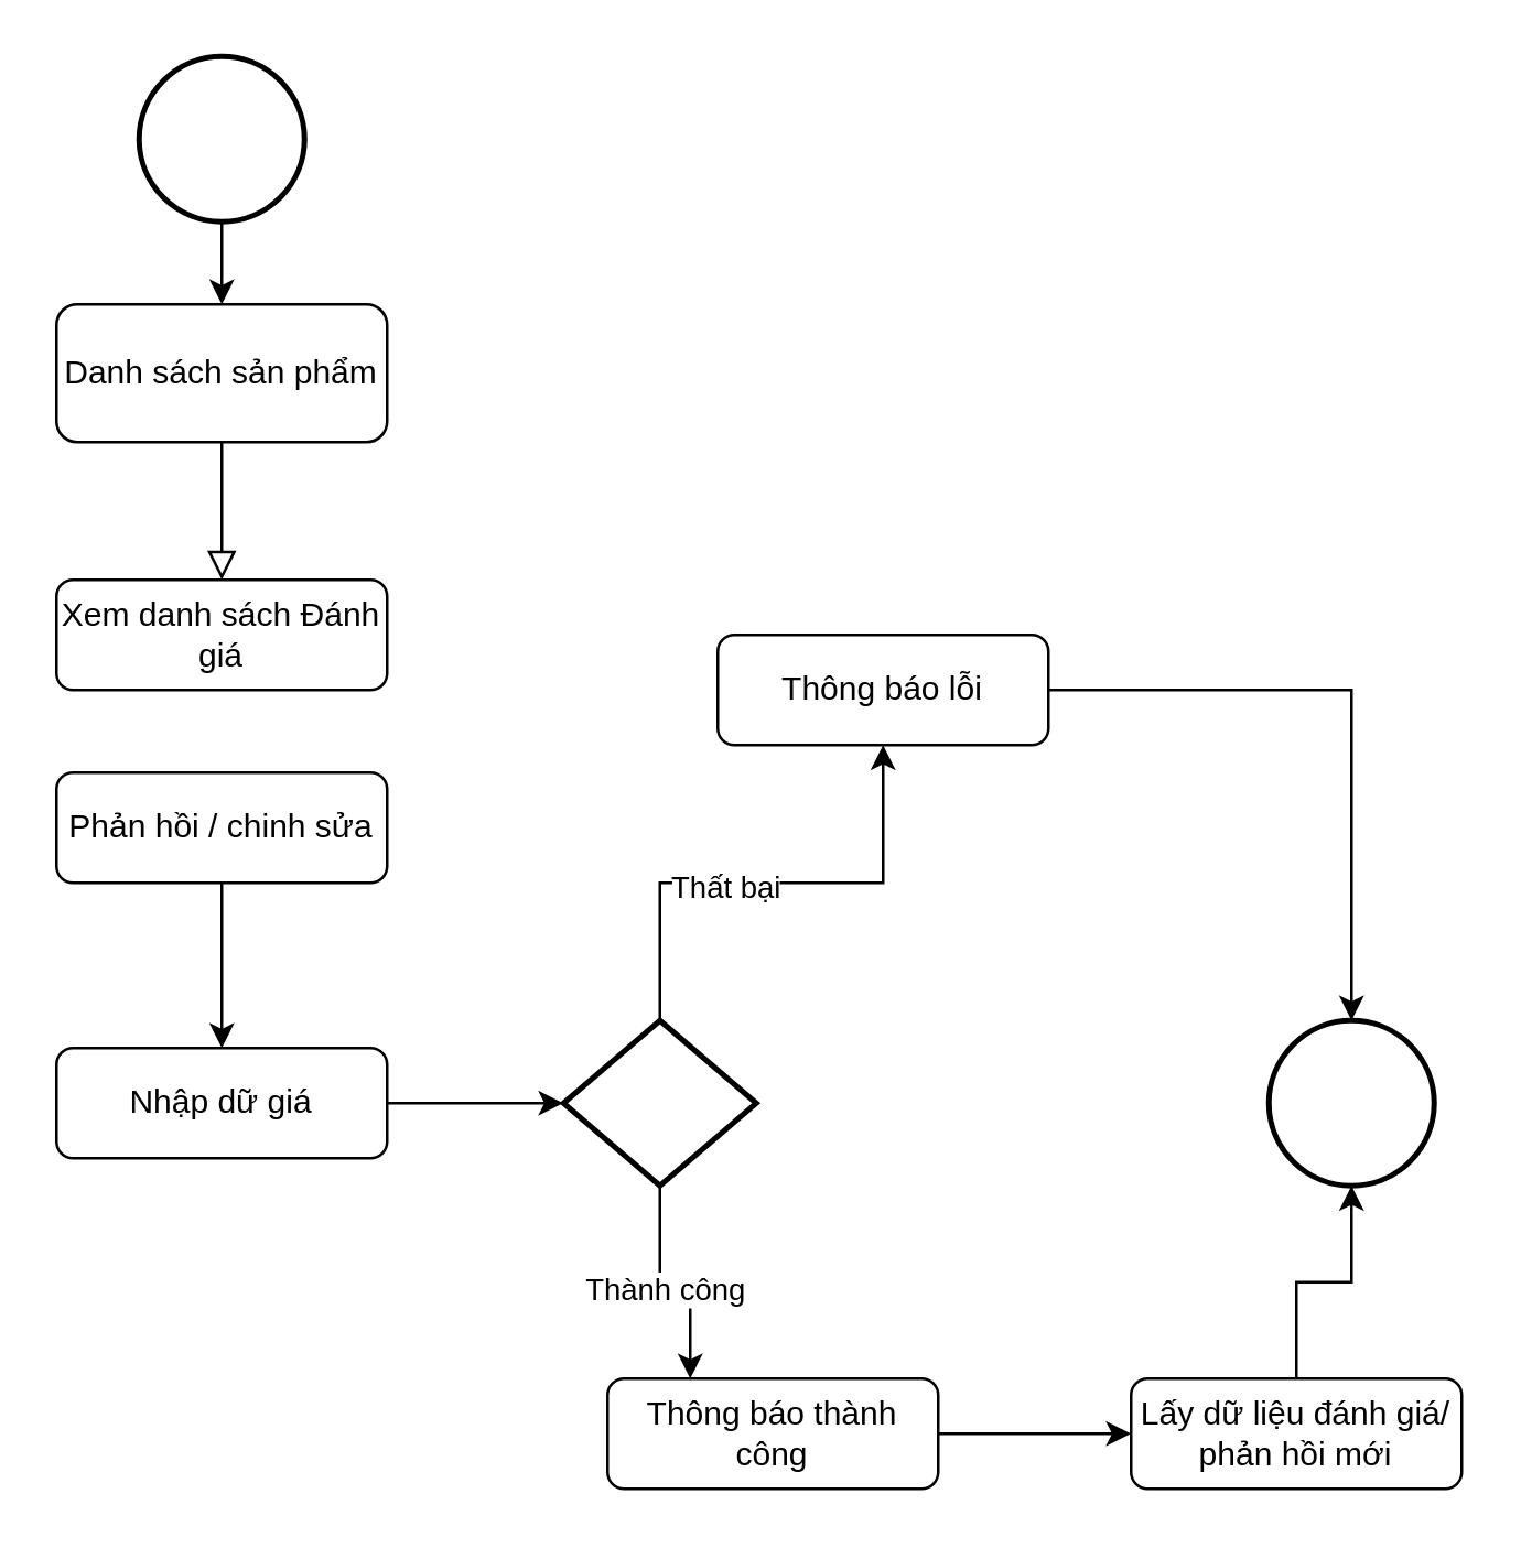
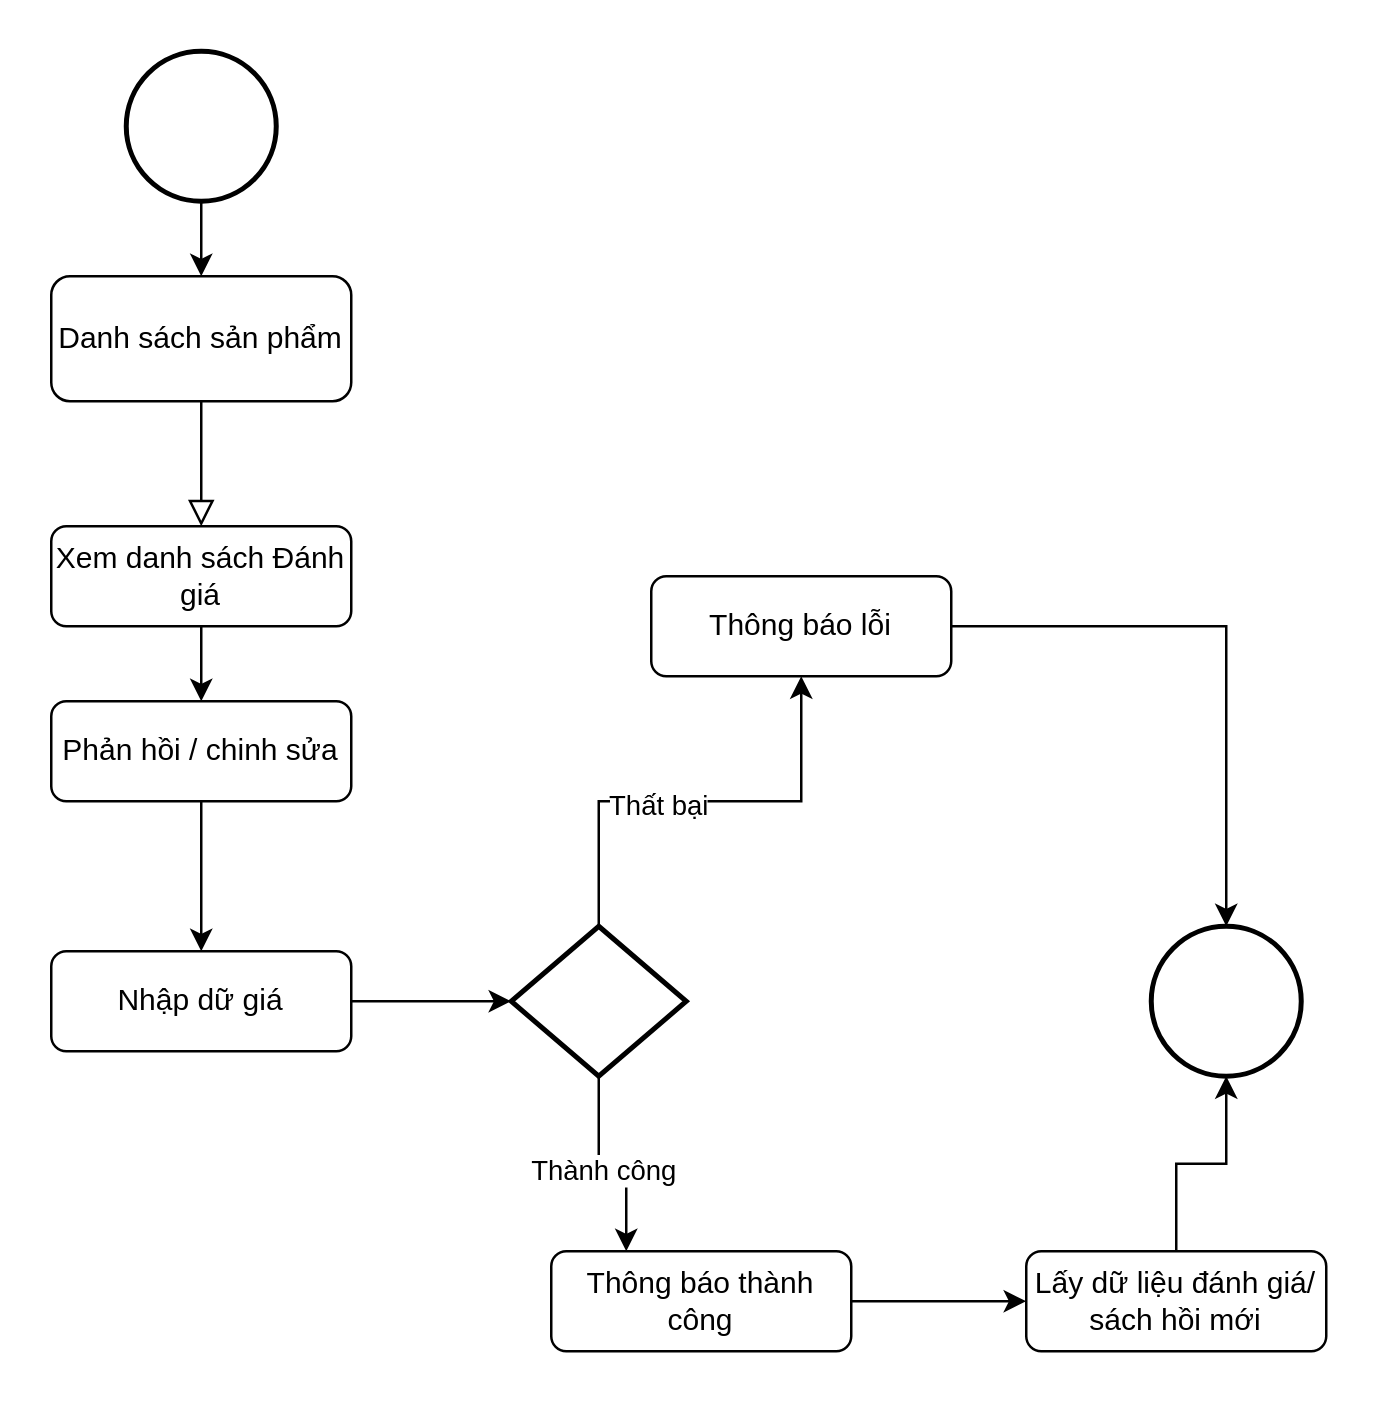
  <mxCell id="0" />
  <mxCell id="1" parent="0" />
  <mxCell id="2" value="" style="rounded=0;html=1;jettySize=auto;orthogonalLoop=1;fontSize=11;endArrow=block;endFill=0;endSize=8;strokeWidth=1;shadow=0;labelBackgroundColor=none;edgeStyle=orthogonalEdgeStyle;" parent="1" source="3" target="10" edge="1"><mxGeometry relative="1" as="geometry"><mxPoint x="80" y="200" as="targetPoint" /></mxGeometry></mxCell>
  <mxCell id="3" value="Danh sách sản phẩm" style="rounded=1;whiteSpace=wrap;html=1;fontSize=12;glass=0;strokeWidth=1;shadow=0;" parent="1" vertex="1"><mxGeometry x="20" y="110" width="120" height="50" as="geometry" /></mxCell>
  <mxCell id="4" style="edgeStyle=orthogonalEdgeStyle;rounded=0;orthogonalLoop=1;jettySize=auto;html=1;" edge="1" parent="1" source="5" target="17"><mxGeometry relative="1" as="geometry" /></mxCell>
  <mxCell id="5" value="Nhập dữ giá" style="rounded=1;whiteSpace=wrap;html=1;fontSize=12;glass=0;strokeWidth=1;shadow=0;" parent="1" vertex="1"><mxGeometry x="20" y="380" width="120" height="40" as="geometry" /></mxCell>
  <mxCell id="6" value="" style="edgeStyle=orthogonalEdgeStyle;rounded=0;orthogonalLoop=1;jettySize=auto;html=1;" edge="1" parent="1" source="7" target="3"><mxGeometry relative="1" as="geometry" /></mxCell>
  <mxCell id="7" value="" style="strokeWidth=2;html=1;shape=mxgraph.flowchart.start_2;whiteSpace=wrap;" vertex="1" parent="1"><mxGeometry x="50" y="20" width="60" height="60" as="geometry" /></mxCell>
  <mxCell id="8" value="" style="strokeWidth=2;html=1;shape=mxgraph.flowchart.start_2;whiteSpace=wrap;" vertex="1" parent="1"><mxGeometry x="460" y="370" width="60" height="60" as="geometry" /></mxCell>
+ <mxCell id="9" value="" style="edgeStyle=orthogonalEdgeStyle;rounded=0;orthogonalLoop=1;jettySize=auto;html=1;" edge="1" parent="1" source="10" target="12"><mxGeometry relative="1" as="geometry" /></mxCell>
  <mxCell id="10" value="Xem danh sách Đánh giá" style="rounded=1;whiteSpace=wrap;html=1;fontSize=12;glass=0;strokeWidth=1;shadow=0;" vertex="1" parent="1"><mxGeometry x="20" y="210" width="120" height="40" as="geometry" /></mxCell>
  <mxCell id="11" value="" style="edgeStyle=orthogonalEdgeStyle;rounded=0;orthogonalLoop=1;jettySize=auto;html=1;" edge="1" parent="1" source="12" target="5"><mxGeometry relative="1" as="geometry" /></mxCell>
  <mxCell id="12" value="Phản hồi / chinh sửa" style="rounded=1;whiteSpace=wrap;html=1;fontSize=12;glass=0;strokeWidth=1;shadow=0;" vertex="1" parent="1"><mxGeometry x="20" y="280" width="120" height="40" as="geometry" /></mxCell>
  <mxCell id="13" value="" style="edgeStyle=orthogonalEdgeStyle;rounded=0;orthogonalLoop=1;jettySize=auto;html=1;" edge="1" parent="1" source="17" target="19"><mxGeometry relative="1" as="geometry"><mxPoint x="267" y="310" as="targetPoint" /></mxGeometry></mxCell>
  <mxCell id="14" value="Thất bại" style="edgeLabel;html=1;align=center;verticalAlign=middle;resizable=0;points=[];" vertex="1" connectable="0" parent="13"><mxGeometry x="-0.189" y="-1" relative="1" as="geometry"><mxPoint as="offset" /></mxGeometry></mxCell>
  <mxCell id="15" style="edgeStyle=orthogonalEdgeStyle;rounded=0;orthogonalLoop=1;jettySize=auto;html=1;entryX=0.25;entryY=0;entryDx=0;entryDy=0;" edge="1" parent="1" source="17" target="21"><mxGeometry relative="1" as="geometry" /></mxCell>
  <mxCell id="16" value="Thành công" style="edgeLabel;html=1;align=center;verticalAlign=middle;resizable=0;points=[];" vertex="1" connectable="0" parent="15"><mxGeometry x="-0.101" y="-2" relative="1" as="geometry"><mxPoint as="offset" /></mxGeometry></mxCell>
  <mxCell id="17" value="" style="strokeWidth=2;html=1;shape=mxgraph.flowchart.decision;whiteSpace=wrap;" vertex="1" parent="1"><mxGeometry x="204" y="370" width="70" height="60" as="geometry" /></mxCell>
  <mxCell id="18" style="edgeStyle=orthogonalEdgeStyle;rounded=0;orthogonalLoop=1;jettySize=auto;html=1;" edge="1" parent="1" source="19" target="8"><mxGeometry relative="1" as="geometry" /></mxCell>
  <mxCell id="19" value="Thông báo lỗi" style="rounded=1;whiteSpace=wrap;html=1;fontSize=12;glass=0;strokeWidth=1;shadow=0;" vertex="1" parent="1"><mxGeometry x="260" y="230" width="120" height="40" as="geometry" /></mxCell>
  <mxCell id="20" value="" style="edgeStyle=orthogonalEdgeStyle;rounded=0;orthogonalLoop=1;jettySize=auto;html=1;" edge="1" parent="1" source="21" target="23"><mxGeometry relative="1" as="geometry" /></mxCell>
  <mxCell id="21" value="Thông báo thành công" style="rounded=1;whiteSpace=wrap;html=1;fontSize=12;glass=0;strokeWidth=1;shadow=0;" vertex="1" parent="1"><mxGeometry x="220" y="500" width="120" height="40" as="geometry" /></mxCell>
  <mxCell id="22" style="edgeStyle=orthogonalEdgeStyle;rounded=0;orthogonalLoop=1;jettySize=auto;html=1;" edge="1" parent="1" source="23" target="8"><mxGeometry relative="1" as="geometry" /></mxCell>
- <mxCell id="23" value="Lấy dữ liệu đánh giá/ phản hồi mới" style="rounded=1;whiteSpace=wrap;html=1;fontSize=12;glass=0;strokeWidth=1;shadow=0;" vertex="1" parent="1"><mxGeometry x="410" y="500" width="120" height="40" as="geometry" /></mxCell>
+ <mxCell id="23" value="Lấy dữ liệu đánh giá/ sách hồi mới" style="rounded=1;whiteSpace=wrap;html=1;fontSize=12;glass=0;strokeWidth=1;shadow=0;" vertex="1" parent="1"><mxGeometry x="410" y="500" width="120" height="40" as="geometry" /></mxCell>
